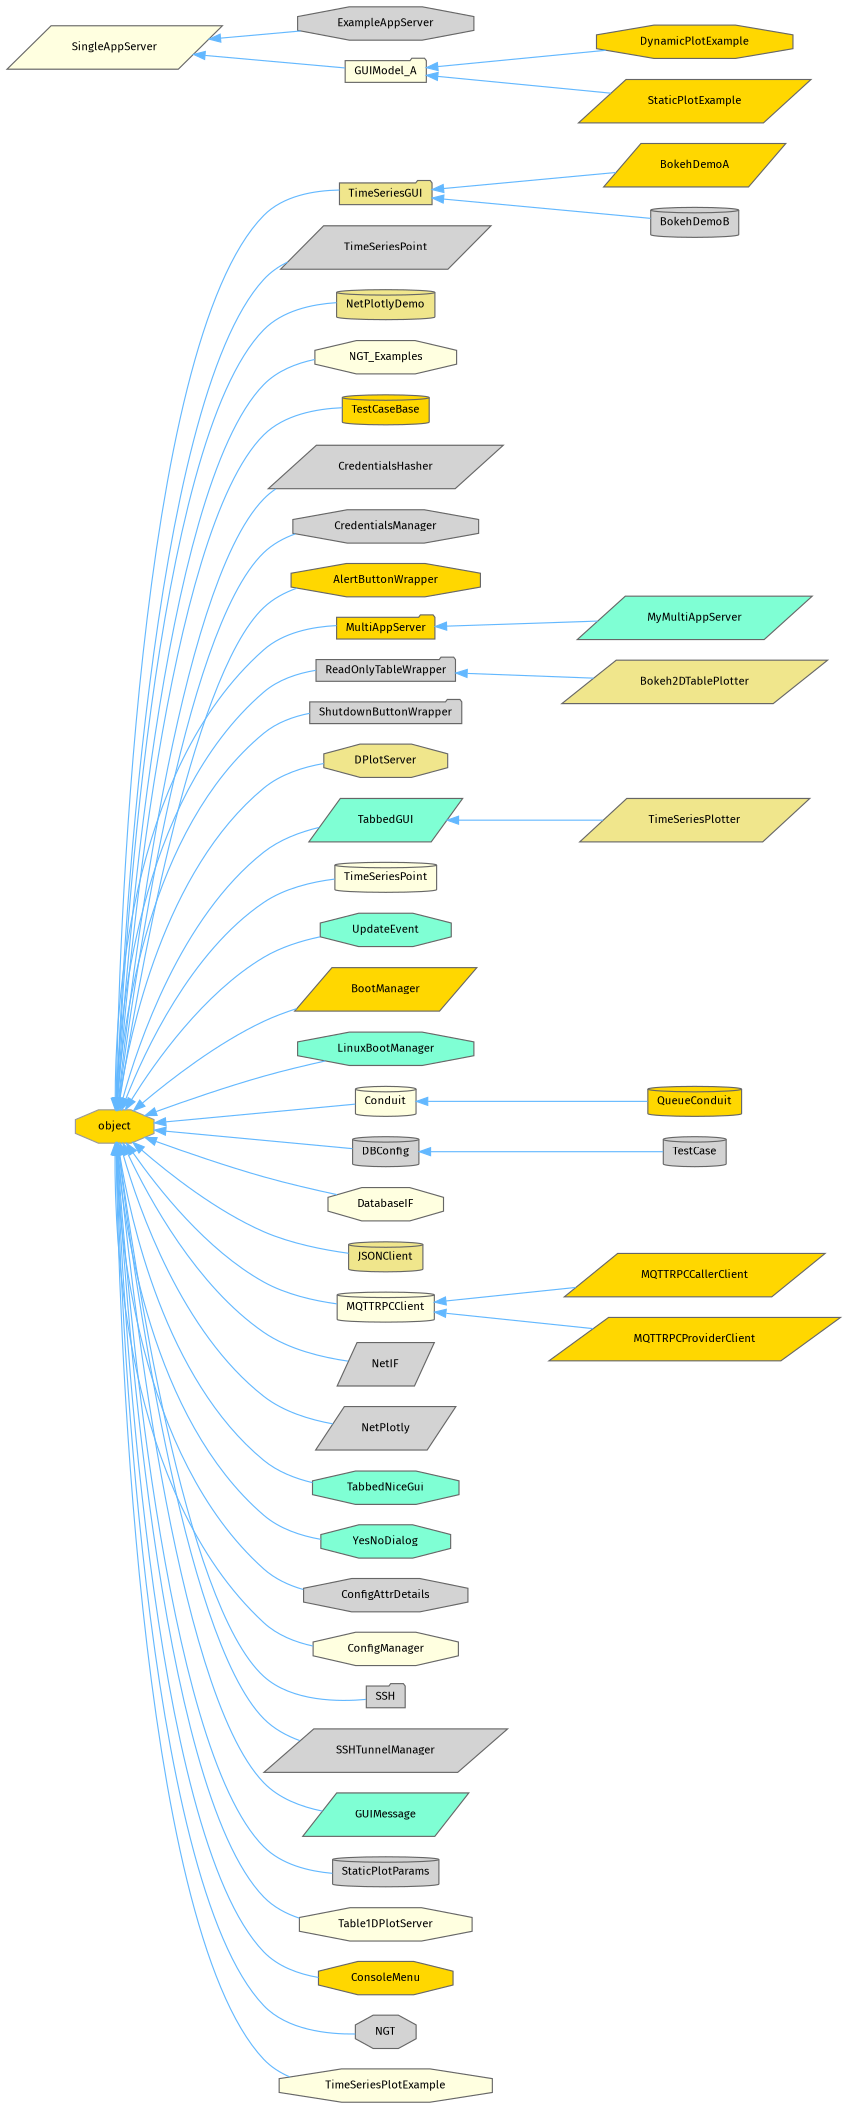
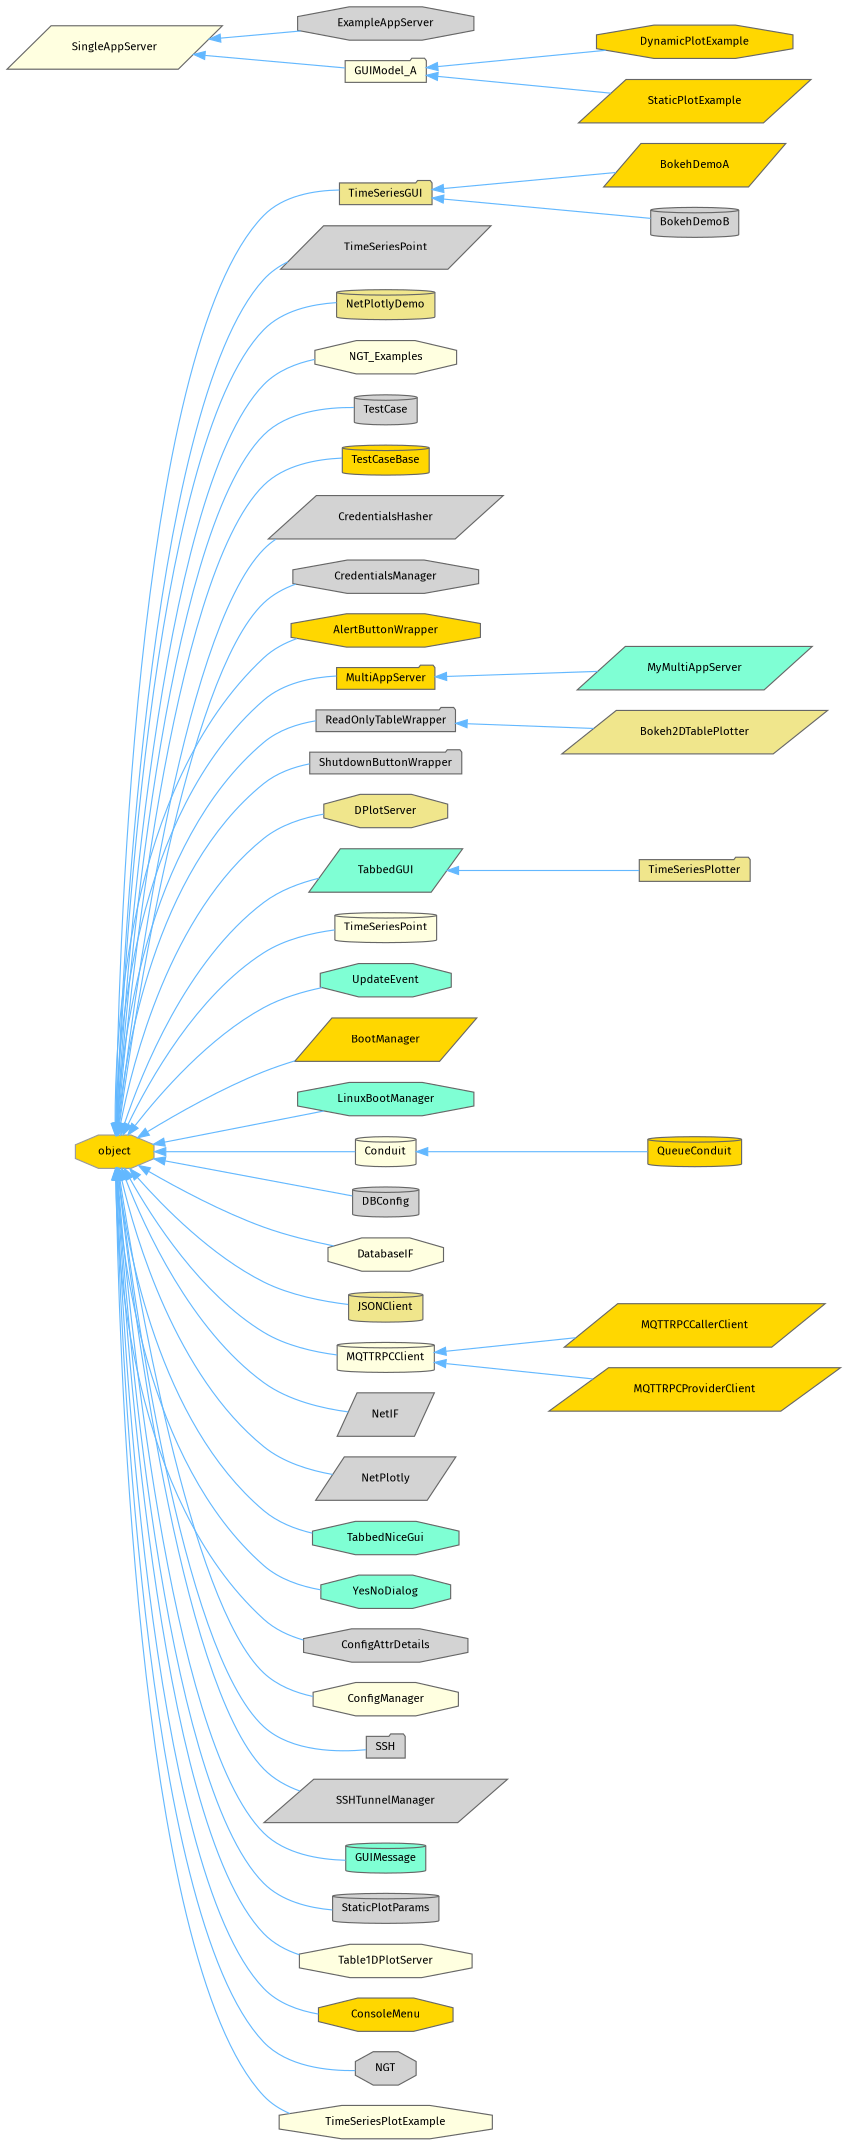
  digraph {
    fontname="Fira Sans"
    rankdir=LR
    node [color=grey40 fillcolor=lightgrey fontname="Fira Sans" fontsize=10 shape=octagon style=filled]
    edge [color=steelblue1 dir=back fontname="Fira Sans" fontsize=10 labelfontname=Helvetica labelfontsize=10 style=solid]
    n1 [color=grey60 fillcolor=gold height=0.2 label=object width=0.4]
    n2 [fillcolor=khaki height=0.2 label=TimeSeriesGUI shape=folder width=0.4]
    n3 [height=0.2 label=TimeSeriesPoint shape=parallelogram width=0.4]
    n4 [fillcolor=khaki height=0.2 label=NetPlotlyDemo shape=cylinder width=0.4]
    n5 [fillcolor=lightyellow height=0.2 label=NGT_Examples width=0.4]
    n6 [height=0.2 label=TestCase shape=cylinder width=0.4]
    n7 [fillcolor=gold height=0.2 label=TestCaseBase shape=cylinder width=0.4]
    n8 [height=0.2 label=CredentialsHasher shape=parallelogram width=0.4]
    n9 [height=0.2 label=CredentialsManager width=0.4]
    n10 [fillcolor=gold height=0.2 label=AlertButtonWrapper width=0.4]
    n11 [fillcolor=gold height=0.2 label=MultiAppServer shape=folder width=0.4]
    n12 [height=0.2 label=ReadOnlyTableWrapper shape=folder width=0.4]
    n13 [height=0.2 label=ShutdownButtonWrapper shape=folder width=0.4]
    n14 [fillcolor=khaki height=0.2 label=DPlotServer width=0.4]
    n15 [fillcolor=aquamarine height=0.2 label=TabbedGUI shape=parallelogram width=0.4]
    n16 [fillcolor=lightyellow height=0.2 label=TimeSeriesPoint shape=cylinder width=0.4]
    n17 [fillcolor=aquamarine height=0.2 label=UpdateEvent width=0.4]
    n18 [fillcolor=gold height=0.2 label=BootManager shape=parallelogram width=0.4]
    n19 [fillcolor=aquamarine height=0.2 label=LinuxBootManager width=0.4]
    n20 [fillcolor=lightyellow height=0.2 label=Conduit shape=cylinder width=0.4]
    n21 [height=0.2 label=DBConfig shape=cylinder width=0.4]
    n22 [fillcolor=lightyellow height=0.2 label=DatabaseIF width=0.4]
    n23 [fillcolor=khaki height=0.2 label=JSONClient shape=cylinder width=0.4]
    n24 [fillcolor=lightyellow height=0.2 label=MQTTRPCClient shape=cylinder width=0.4]
    n25 [height=0.2 label=NetIF shape=parallelogram width=0.4]
    n26 [height=0.2 label=NetPlotly shape=parallelogram width=0.4]
    n27 [fillcolor=aquamarine height=0.2 label=TabbedNiceGui width=0.4]
    n28 [fillcolor=aquamarine height=0.2 label=YesNoDialog width=0.4]
    n29 [height=0.2 label=ConfigAttrDetails width=0.4]
    n30 [fillcolor=lightyellow height=0.2 label=ConfigManager width=0.4]
    n31 [height=0.2 label=SSH shape=folder width=0.4]
    n32 [height=0.2 label=SSHTunnelManager shape=parallelogram width=0.4]
-   n33 [fillcolor=aquamarine height=0.2 label=GUIMessage shape=parallelogram width=0.4]
+   n33 [fillcolor=aquamarine height=0.2 label=GUIMessage shape=cylinder width=0.4]
    n34 [height=0.2 label=StaticPlotParams shape=cylinder width=0.4]
    n35 [fillcolor=lightyellow height=0.2 label=Table1DPlotServer width=0.4]
    n36 [fillcolor=gold height=0.2 label=ConsoleMenu width=0.4]
    n37 [height=0.2 label=NGT width=0.4]
    n38 [fillcolor=lightyellow height=0.2 label=TimeSeriesPlotExample width=0.4]
    n39 [fillcolor=gold height=0.2 label=BokehDemoA shape=parallelogram width=0.4]
    n40 [height=0.2 label=BokehDemoB shape=cylinder width=0.4]
    n41 [fillcolor=aquamarine height=0.2 label=MyMultiAppServer shape=parallelogram width=0.4]
    n42 [fillcolor=khaki height=0.2 label=Bokeh2DTablePlotter shape=parallelogram width=0.4]
    n43 [fillcolor=lightyellow height=0.2 label=SingleAppServer shape=parallelogram width=0.4]
    n44 [height=0.2 label=ExampleAppServer width=0.4]
    n45 [fillcolor=lightyellow height=0.2 label=GUIModel_A shape=folder width=0.4]
-   n46 [fillcolor=khaki height=0.2 label=TimeSeriesPlotter shape=parallelogram width=0.4]
+   n46 [fillcolor=khaki height=0.2 label=TimeSeriesPlotter shape=folder width=0.4]
    n47 [fillcolor=gold height=0.2 label=QueueConduit shape=cylinder width=0.4]
    n48 [fillcolor=gold height=0.2 label=MQTTRPCCallerClient shape=parallelogram width=0.4]
    n49 [fillcolor=gold height=0.2 label=MQTTRPCProviderClient shape=parallelogram width=0.4]
    n50 [fillcolor=gold height=0.2 label=DynamicPlotExample width=0.4]
    n51 [fillcolor=gold height=0.2 label=StaticPlotExample shape=parallelogram width=0.4]
    n1 -> n2
    n1 -> n3
    n1 -> n4
    n1 -> n5
-   n21 -> n6
+   n1 -> n6
    n1 -> n7
    n1 -> n8
    n1 -> n9
    n1 -> n10
    n1 -> n11
    n1 -> n12
    n1 -> n13
    n1 -> n14
    n1 -> n15
    n1 -> n16
    n1 -> n17
    n1 -> n18
    n1 -> n19
    n1 -> n20
    n1 -> n21
    n1 -> n22
    n1 -> n23
    n1 -> n24
    n1 -> n25
    n1 -> n26
    n1 -> n27
    n1 -> n28
    n1 -> n29
    n1 -> n30
    n1 -> n31
    n1 -> n32
    n1 -> n33
    n1 -> n34
    n1 -> n35
    n1 -> n36
    n1 -> n37
    n1 -> n38
    n2 -> n39
    n2 -> n40
    n11 -> n41
    n12 -> n42
    n15 -> n46
    n20 -> n47
    n24 -> n48
    n24 -> n49
    n43 -> n44
    n43 -> n45
    n45 -> n50
    n45 -> n51
  }
